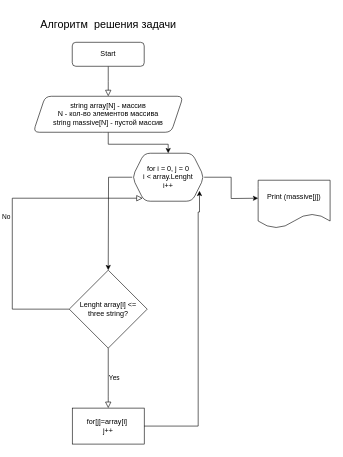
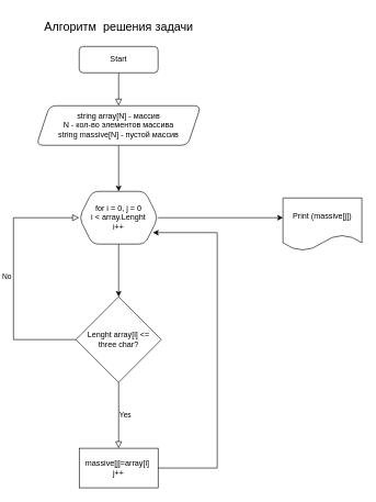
  <mxCell id="0" />
  <mxCell id="1" parent="0" />
  <mxCell id="2" value="" style="rounded=0;html=1;jettySize=auto;orthogonalLoop=1;fontSize=11;endArrow=block;endFill=0;endSize=8;strokeWidth=1;shadow=0;labelBackgroundColor=none;edgeStyle=orthogonalEdgeStyle;" parent="1" source="3" edge="1"><mxGeometry relative="1" as="geometry"><mxPoint x="180" y="160" as="targetPoint" /></mxGeometry></mxCell>
  <mxCell id="3" value="Start" style="rounded=1;whiteSpace=wrap;html=1;fontSize=12;glass=0;strokeWidth=1;shadow=0;" parent="1" vertex="1"><mxGeometry x="120" y="70" width="120" height="40" as="geometry" /></mxCell>
  <mxCell id="4" value="No" style="edgeStyle=orthogonalEdgeStyle;rounded=0;html=1;jettySize=auto;orthogonalLoop=1;fontSize=11;endArrow=block;endFill=0;endSize=8;strokeWidth=1;shadow=0;labelBackgroundColor=none;exitX=0;exitY=0.5;exitDx=0;exitDy=0;" parent="1" source="9" target="8" edge="1"><mxGeometry y="10" relative="1" as="geometry"><mxPoint as="offset" /><mxPoint x="5" y="514.71" as="sourcePoint" /><mxPoint x="55" y="330" as="targetPoint" /><Array as="points"><mxPoint x="20" y="515" /><mxPoint x="20" y="330" /></Array></mxGeometry></mxCell>
  <mxCell id="5" value="" style="edgeStyle=orthogonalEdgeStyle;rounded=0;orthogonalLoop=1;jettySize=auto;html=1;" parent="1" source="6" target="8" edge="1"><mxGeometry relative="1" as="geometry" /></mxCell>
  <mxCell id="6" value="string array[N] - массив&lt;br&gt;N - кол-во элементов массива&lt;br&gt;string massive[N] - пустой массив" style="shape=parallelogram;perimeter=parallelogramPerimeter;whiteSpace=wrap;html=1;fixedSize=1;rounded=1;" parent="1" vertex="1"><mxGeometry x="55" y="160" width="250" height="60" as="geometry" /></mxCell>
  <mxCell id="7" value="" style="edgeStyle=orthogonalEdgeStyle;rounded=0;orthogonalLoop=1;jettySize=auto;html=1;" parent="1" source="8" edge="1"><mxGeometry relative="1" as="geometry"><mxPoint x="180" y="450" as="targetPoint" /></mxGeometry></mxCell>
- <mxCell id="8" value="for i = 0, j = 0&lt;br&gt;i &amp;lt; array.Lenght&lt;br&gt;i++" style="shape=hexagon;perimeter=hexagonPerimeter2;whiteSpace=wrap;html=1;fixedSize=1;rounded=1;" parent="1" vertex="1"><mxGeometry x="220" y="255" width="120" height="80" as="geometry" /></mxCell>
- <mxCell id="9" value="Lenght array[i] &amp;lt;= &lt;br&gt;three string?" style="rhombus;whiteSpace=wrap;html=1;" parent="1" vertex="1"><mxGeometry x="115" y="450" width="130" height="130" as="geometry" /></mxCell>
+ <mxCell id="8" value="for i = 0, j = 0&lt;br&gt;i &amp;lt; array.Lenght&lt;br&gt;i++" style="shape=hexagon;perimeter=hexagonPerimeter2;whiteSpace=wrap;html=1;fixedSize=1;rounded=1;" parent="1" vertex="1"><mxGeometry x="120" y="290" width="120" height="80" as="geometry" /></mxCell>
+ <mxCell id="9" value="Lenght array[i] &amp;lt;= &lt;br&gt;three char?" style="rhombus;whiteSpace=wrap;html=1;" parent="1" vertex="1"><mxGeometry x="115" y="450" width="130" height="130" as="geometry" /></mxCell>
  <mxCell id="10" value="Yes" style="edgeStyle=orthogonalEdgeStyle;rounded=0;html=1;jettySize=auto;orthogonalLoop=1;fontSize=11;endArrow=block;endFill=0;endSize=8;strokeWidth=1;shadow=0;labelBackgroundColor=none;" parent="1" edge="1"><mxGeometry y="10" relative="1" as="geometry"><mxPoint as="offset" /><mxPoint x="180" y="580" as="sourcePoint" /><mxPoint x="180" y="680" as="targetPoint" /><Array as="points"><mxPoint x="180" y="660" /></Array></mxGeometry></mxCell>
- <mxCell id="11" value="for[j]=array[i]&amp;nbsp;&lt;br&gt;j++" style="rounded=0;whiteSpace=wrap;html=1;" parent="1" vertex="1"><mxGeometry x="120" y="680" width="120" height="60" as="geometry" /></mxCell>
+ <mxCell id="11" value="massive[j]=array[i]&amp;nbsp;&lt;br&gt;j++" style="rounded=0;whiteSpace=wrap;html=1;" parent="1" vertex="1"><mxGeometry x="120" y="680" width="120" height="60" as="geometry" /></mxCell>
  <mxCell id="12" value="" style="edgeStyle=orthogonalEdgeStyle;rounded=0;orthogonalLoop=1;jettySize=auto;html=1;exitX=1;exitY=0.5;exitDx=0;exitDy=0;entryX=0.935;entryY=0.783;entryDx=0;entryDy=0;entryPerimeter=0;" parent="1" source="11" target="8" edge="1"><mxGeometry relative="1" as="geometry"><mxPoint x="190" y="380" as="sourcePoint" /><mxPoint x="190" y="460" as="targetPoint" /><Array as="points"><mxPoint x="330" y="710" /><mxPoint x="330" y="353" /></Array></mxGeometry></mxCell>
  <mxCell id="13" value="" style="edgeStyle=orthogonalEdgeStyle;rounded=0;orthogonalLoop=1;jettySize=auto;html=1;exitX=1;exitY=0.5;exitDx=0;exitDy=0;" parent="1" source="8" edge="1"><mxGeometry relative="1" as="geometry"><mxPoint x="190" y="380" as="sourcePoint" /><mxPoint x="430" y="330" as="targetPoint" /></mxGeometry></mxCell>
  <mxCell id="14" value="Print (massive[j])" style="shape=document;whiteSpace=wrap;html=1;boundedLbl=1;rounded=0;" parent="1" vertex="1"><mxGeometry x="430" y="300" width="120" height="80" as="geometry" /></mxCell>
  <mxCell id="15" value="&lt;font style=&quot;font-size: 18px;&quot;&gt;Алгоритм&amp;nbsp; решения задачи&lt;/font&gt;" style="text;html=1;align=center;verticalAlign=middle;resizable=0;points=[];autosize=1;strokeColor=none;fillColor=none;" parent="1" vertex="1"><mxGeometry x="55" y="20" width="250" height="40" as="geometry" /></mxCell>
